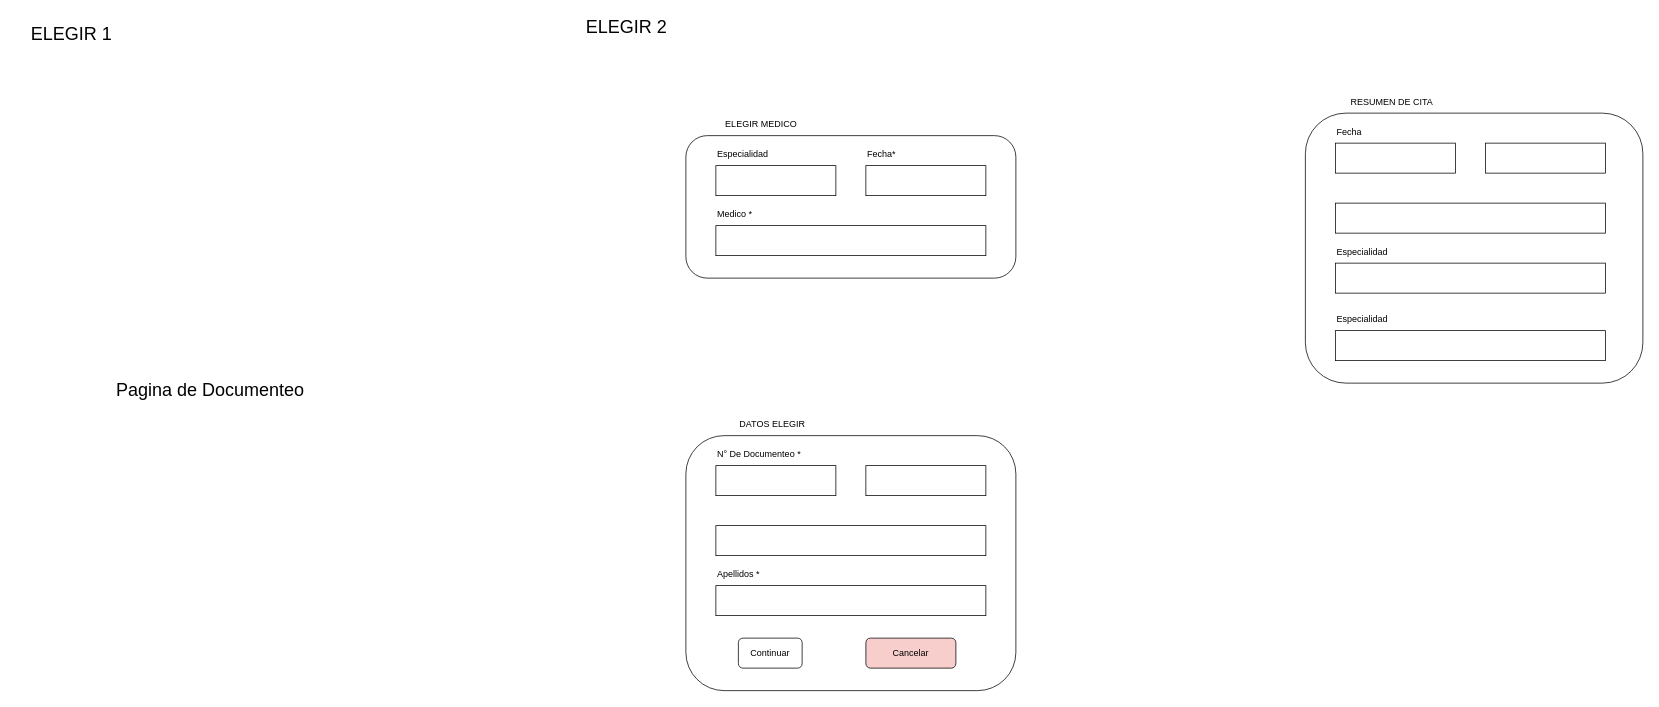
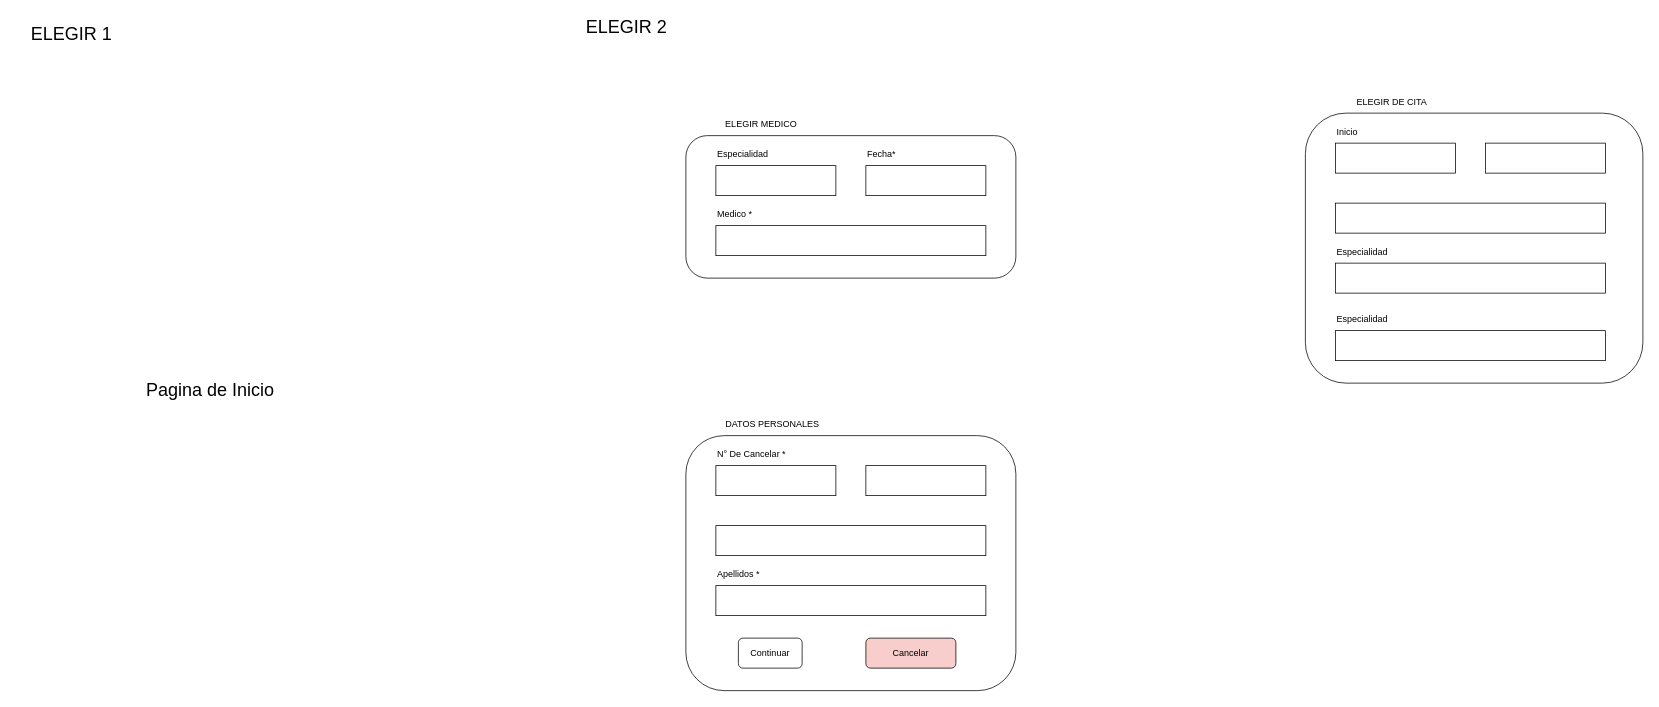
  <mxCell id="0" />
  <mxCell id="1" parent="0" />
  <mxCell id="2" value="" style="group" vertex="1" connectable="0" parent="1"><mxGeometry x="1740" y="120" width="450" height="390" as="geometry" /></mxCell>
  <mxCell id="3" value="" style="rounded=1;whiteSpace=wrap;html=1;" vertex="1" parent="2"><mxGeometry y="30" width="450" height="360" as="geometry" /></mxCell>
  <mxCell id="4" value="" style="rounded=0;whiteSpace=wrap;html=1;" vertex="1" parent="2"><mxGeometry x="40" y="70" width="160" height="40" as="geometry" /></mxCell>
  <mxCell id="5" value="" style="rounded=0;whiteSpace=wrap;html=1;" vertex="1" parent="2"><mxGeometry x="240" y="70" width="160" height="40" as="geometry" /></mxCell>
- <mxCell id="6" value="Fecha" style="text;html=1;align=left;verticalAlign=middle;resizable=0;points=[];autosize=1;strokeColor=none;fillColor=none;" vertex="1" parent="2"><mxGeometry x="40" y="40" width="60" height="30" as="geometry" /></mxCell>
+ <mxCell id="6" value="Inicio" style="text;html=1;align=left;verticalAlign=middle;resizable=0;points=[];autosize=1;strokeColor=none;fillColor=none;" vertex="1" parent="2"><mxGeometry x="40" y="40" width="60" height="30" as="geometry" /></mxCell>
  <mxCell id="7" value="" style="rounded=0;whiteSpace=wrap;html=1;" vertex="1" parent="2"><mxGeometry x="40" y="150" width="360" height="40" as="geometry" /></mxCell>
  <mxCell id="8" value="" style="rounded=0;whiteSpace=wrap;html=1;" vertex="1" parent="2"><mxGeometry x="40" y="230" width="360" height="40" as="geometry" /></mxCell>
  <mxCell id="9" value="Especialidad" style="text;html=1;align=left;verticalAlign=middle;resizable=0;points=[];autosize=1;strokeColor=none;fillColor=none;" vertex="1" parent="2"><mxGeometry x="40" y="200" width="90" height="30" as="geometry" /></mxCell>
- <mxCell id="10" value="RESUMEN DE CITA" style="text;html=1;align=center;verticalAlign=middle;resizable=0;points=[];autosize=1;strokeColor=none;fillColor=none;" vertex="1" parent="2"><mxGeometry x="50" width="130" height="30" as="geometry" /></mxCell>
+ <mxCell id="10" value="ELEGIR DE CITA" style="text;html=1;align=center;verticalAlign=middle;resizable=0;points=[];autosize=1;strokeColor=none;fillColor=none;" vertex="1" parent="2"><mxGeometry x="50" width="130" height="30" as="geometry" /></mxCell>
  <mxCell id="11" value="" style="rounded=0;whiteSpace=wrap;html=1;" vertex="1" parent="2"><mxGeometry x="40" y="320" width="360" height="40" as="geometry" /></mxCell>
  <mxCell id="12" value="Especialidad" style="text;html=1;align=left;verticalAlign=middle;resizable=0;points=[];autosize=1;strokeColor=none;fillColor=none;" vertex="1" parent="2"><mxGeometry x="40" y="290" width="90" height="30" as="geometry" /></mxCell>
  <mxCell id="13" value="" style="group" vertex="1" connectable="0" parent="1"><mxGeometry x="914" y="550" width="440" height="370" as="geometry" /></mxCell>
  <mxCell id="14" value="" style="rounded=1;whiteSpace=wrap;html=1;" vertex="1" parent="13"><mxGeometry y="30" width="440" height="340" as="geometry" /></mxCell>
  <mxCell id="15" value="" style="rounded=0;whiteSpace=wrap;html=1;" vertex="1" parent="13"><mxGeometry x="40" y="70" width="160" height="40" as="geometry" /></mxCell>
  <mxCell id="16" value="" style="rounded=0;whiteSpace=wrap;html=1;" vertex="1" parent="13"><mxGeometry x="240" y="70" width="160" height="40" as="geometry" /></mxCell>
- <mxCell id="17" value="N° De Documenteo *" style="text;html=1;align=left;verticalAlign=middle;resizable=0;points=[];autosize=1;strokeColor=none;fillColor=none;" vertex="1" parent="13"><mxGeometry x="40" y="40" width="140" height="30" as="geometry" /></mxCell>
+ <mxCell id="17" value="N° De Cancelar *" style="text;html=1;align=left;verticalAlign=middle;resizable=0;points=[];autosize=1;strokeColor=none;fillColor=none;" vertex="1" parent="13"><mxGeometry x="40" y="40" width="140" height="30" as="geometry" /></mxCell>
  <mxCell id="18" value="" style="rounded=0;whiteSpace=wrap;html=1;" vertex="1" parent="13"><mxGeometry x="40" y="150" width="360" height="40" as="geometry" /></mxCell>
  <mxCell id="19" value="" style="rounded=0;whiteSpace=wrap;html=1;" vertex="1" parent="13"><mxGeometry x="40" y="230" width="360" height="40" as="geometry" /></mxCell>
  <mxCell id="20" value="Apellidos *" style="text;html=1;align=left;verticalAlign=middle;resizable=0;points=[];autosize=1;strokeColor=none;fillColor=none;" vertex="1" parent="13"><mxGeometry x="40" y="200" width="80" height="30" as="geometry" /></mxCell>
  <mxCell id="21" value="Continuar" style="rounded=1;whiteSpace=wrap;html=1;" vertex="1" parent="13"><mxGeometry x="70" y="300" width="85" height="40" as="geometry" /></mxCell>
- <mxCell id="22" value="DATOS ELEGIR" style="text;html=1;align=center;verticalAlign=middle;resizable=0;points=[];autosize=1;strokeColor=none;fillColor=none;" vertex="1" parent="13"><mxGeometry x="40" width="150" height="30" as="geometry" /></mxCell>
+ <mxCell id="22" value="DATOS PERSONALES" style="text;html=1;align=center;verticalAlign=middle;resizable=0;points=[];autosize=1;strokeColor=none;fillColor=none;" vertex="1" parent="13"><mxGeometry x="40" width="150" height="30" as="geometry" /></mxCell>
  <mxCell id="23" value="Cancelar" style="rounded=1;whiteSpace=wrap;html=1;fillColor=#f8cecc;" vertex="1" parent="13"><mxGeometry x="240" y="300" width="120" height="40" as="geometry" /></mxCell>
  <mxCell id="24" value="" style="group" vertex="1" connectable="0" parent="1"><mxGeometry x="914" y="150" width="440" height="220" as="geometry" /></mxCell>
  <mxCell id="25" value="" style="rounded=1;whiteSpace=wrap;html=1;" vertex="1" parent="24"><mxGeometry y="30" width="440" height="190" as="geometry" /></mxCell>
  <mxCell id="26" value="" style="rounded=0;whiteSpace=wrap;html=1;" vertex="1" parent="24"><mxGeometry x="40" y="70" width="160" height="40" as="geometry" /></mxCell>
  <mxCell id="27" value="" style="rounded=0;whiteSpace=wrap;html=1;" vertex="1" parent="24"><mxGeometry x="240" y="70" width="160" height="40" as="geometry" /></mxCell>
  <mxCell id="28" value="Especialidad" style="text;html=1;align=left;verticalAlign=middle;resizable=0;points=[];autosize=1;strokeColor=none;fillColor=none;" vertex="1" parent="24"><mxGeometry x="40" y="40" width="90" height="30" as="geometry" /></mxCell>
  <mxCell id="29" value="Fecha*" style="text;html=1;align=left;verticalAlign=middle;resizable=0;points=[];autosize=1;strokeColor=none;fillColor=none;" vertex="1" parent="24"><mxGeometry x="240" y="40" width="60" height="30" as="geometry" /></mxCell>
  <mxCell id="30" value="" style="rounded=0;whiteSpace=wrap;html=1;" vertex="1" parent="24"><mxGeometry x="40" y="150" width="360" height="40" as="geometry" /></mxCell>
  <mxCell id="31" value="Medico *" style="text;html=1;align=left;verticalAlign=middle;resizable=0;points=[];autosize=1;strokeColor=none;fillColor=none;" vertex="1" parent="24"><mxGeometry x="40" y="120" width="70" height="30" as="geometry" /></mxCell>
  <mxCell id="32" value="ELEGIR MEDICO" style="text;html=1;align=center;verticalAlign=middle;resizable=0;points=[];autosize=1;strokeColor=none;fillColor=none;" vertex="1" parent="24"><mxGeometry x="40" width="120" height="30" as="geometry" /></mxCell>
  <mxCell id="33" value="&lt;font style=&quot;font-size: 24px;&quot;&gt;ELEGIR 2&lt;/font&gt;" style="text;html=1;strokeColor=none;fillColor=none;align=center;verticalAlign=middle;whiteSpace=wrap;rounded=0;" vertex="1" parent="1"><mxGeometry x="760" y="20" width="150" height="30" as="geometry" /></mxCell>
  <mxCell id="34" value="&lt;font style=&quot;font-size: 24px;&quot;&gt;ELEGIR 1&lt;/font&gt;" style="text;html=1;strokeColor=none;fillColor=none;align=center;verticalAlign=middle;whiteSpace=wrap;rounded=0;" vertex="1" parent="1"><mxGeometry x="20" y="30" width="150" height="30" as="geometry" /></mxCell>
- <mxCell id="35" value="Pagina de Documenteo" style="text;html=1;strokeColor=none;fillColor=none;align=center;verticalAlign=middle;whiteSpace=wrap;rounded=0;fontSize=24;" vertex="1" parent="1"><mxGeometry x="30" y="210" width="500" height="620" as="geometry" /></mxCell>
+ <mxCell id="35" value="Pagina de Inicio" style="text;html=1;strokeColor=none;fillColor=none;align=center;verticalAlign=middle;whiteSpace=wrap;rounded=0;fontSize=24;" vertex="1" parent="1"><mxGeometry x="30" y="210" width="500" height="620" as="geometry" /></mxCell>
